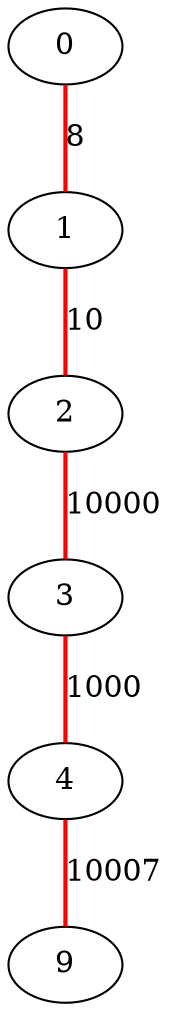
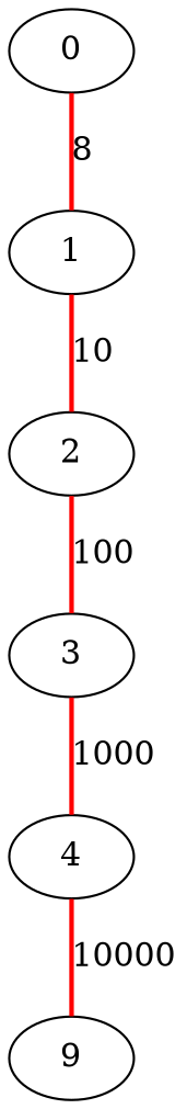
  graph {
    edge [color=red style=bold]
    0
    1
    2
    3
    4
    n6 [label=9]
    0 -- 1 [label=8]
    1 -- 2 [label=10]
-   2 -- 3 [label=10000]
+   2 -- 3 [label=100]
    3 -- 4 [label=1000]
-   4 -- n6 [label=10007]
+   4 -- n6 [label=10000]
  }
